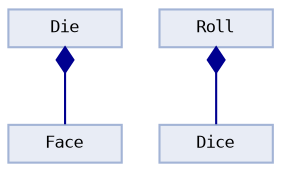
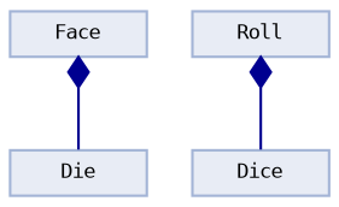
  digraph {
    rankdir=BT
    node [color="#A3B4D6" fillcolor="#E8ECF5" fontcolor=black fontname=DejaVuSansMono fontsize=8 shape=record style=filled]
    edge [arrowhead=diamond color="#000090"]
    n1 [height=0.25 label=Face]
    n2 [height=0.25 label=Dice]
    n3 [height=0.25 label=Roll]
    n4 [height=0.25 label=Die]
    n2 -> n3
-   n1 -> n4
+   n4 -> n1
  }
